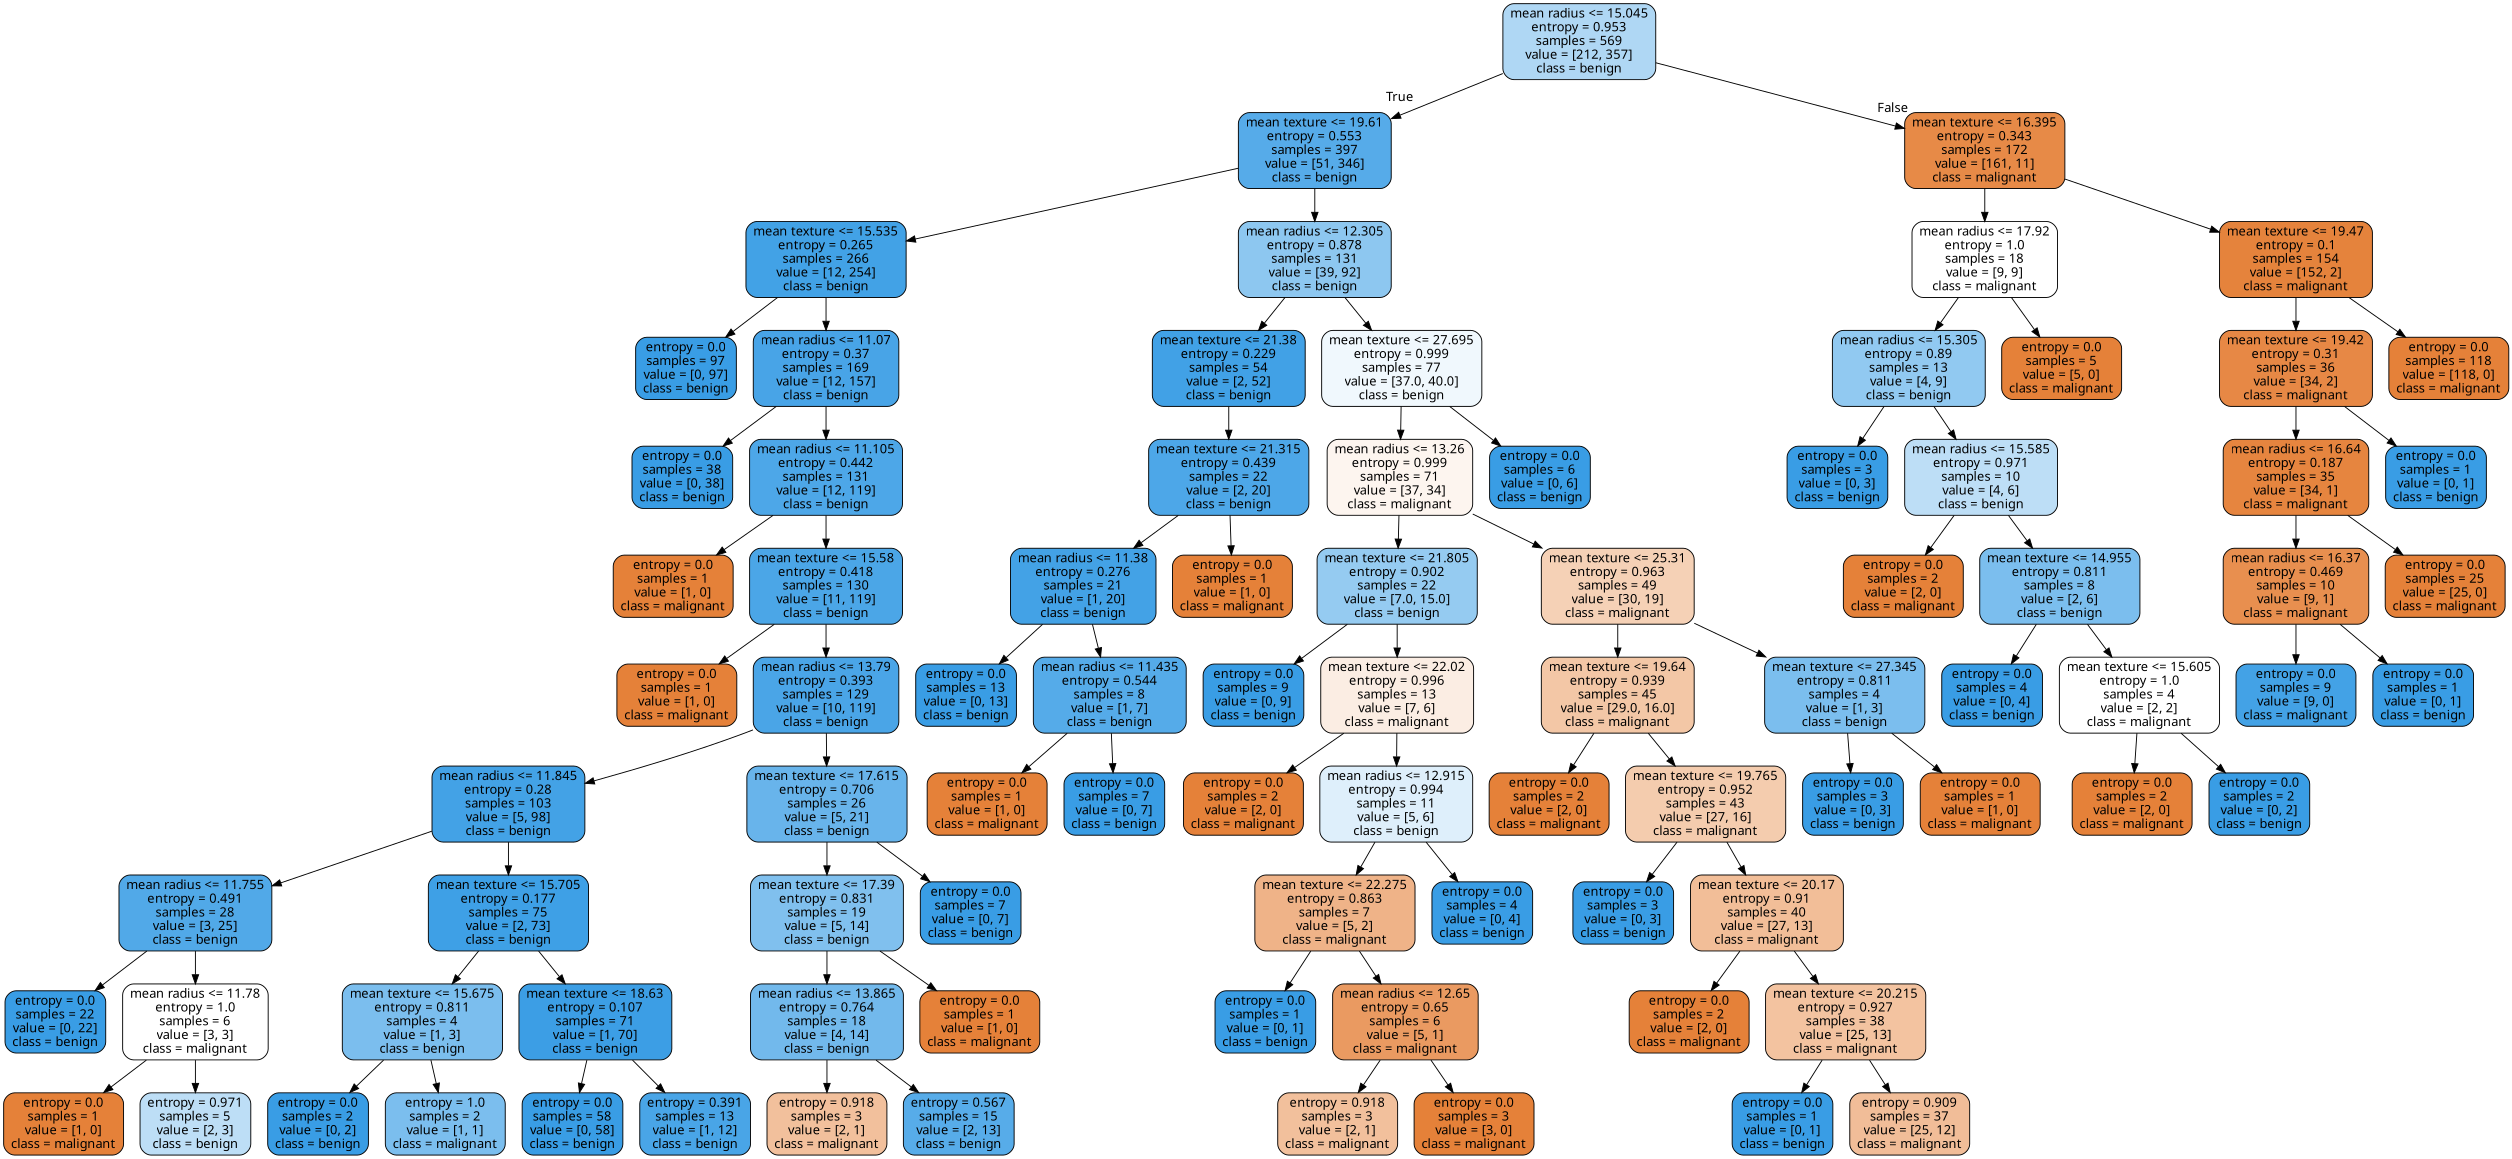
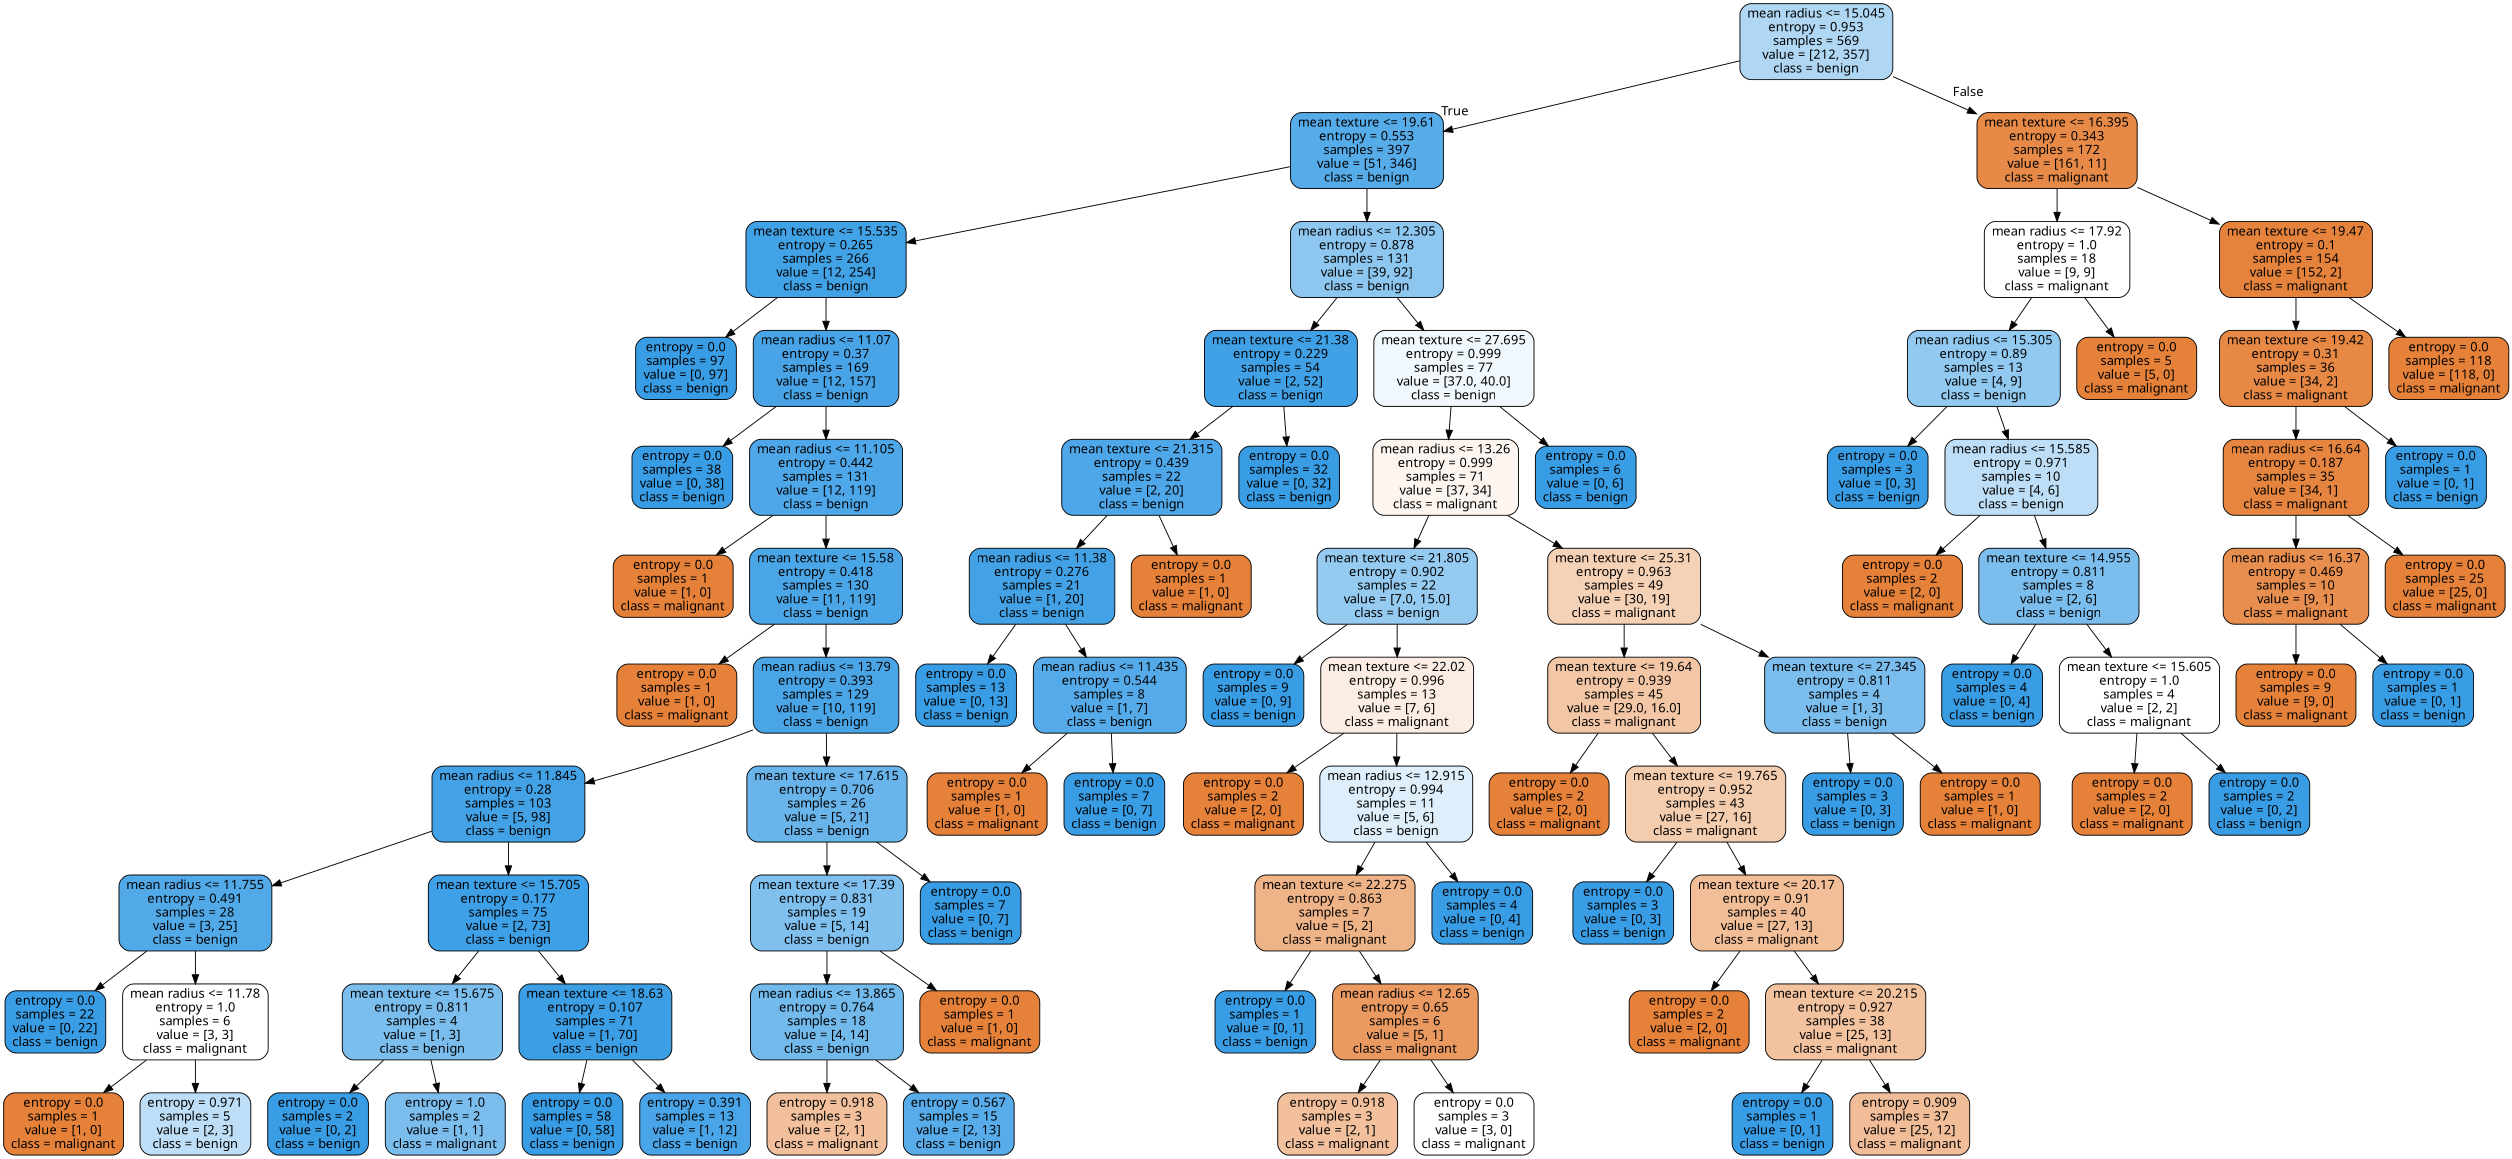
  digraph {
    fontname="Noto Sans"
    node [color=black fillcolor="#399de5" fontname="Noto Sans" shape=box style="filled, rounded"]
    edge [fontname="Noto Sans"]
    n1 [fillcolor="#afd7f4" label="mean radius <= 15.045\nentropy = 0.953\nsamples = 569\nvalue = [212, 357]\nclass = benign"]
    n2 [fillcolor="#56abe9" label="mean texture <= 19.61\nentropy = 0.553\nsamples = 397\nvalue = [51, 346]\nclass = benign"]
    n3 [fillcolor="#e78a47" label="mean texture <= 16.395\nentropy = 0.343\nsamples = 172\nvalue = [161, 11]\nclass = malignant"]
    n4 [fillcolor="#42a2e6" label="mean texture <= 15.535\nentropy = 0.265\nsamples = 266\nvalue = [12, 254]\nclass = benign"]
    n5 [fillcolor="#8dc7f0" label="mean radius <= 12.305\nentropy = 0.878\nsamples = 131\nvalue = [39, 92]\nclass = benign"]
    n6 [fillcolor="#ffffff" label="mean radius <= 17.92\nentropy = 1.0\nsamples = 18\nvalue = [9, 9]\nclass = malignant"]
    n7 [fillcolor="#e5833c" label="mean texture <= 19.47\nentropy = 0.1\nsamples = 154\nvalue = [152, 2]\nclass = malignant"]
    n8 [label="entropy = 0.0\nsamples = 97\nvalue = [0, 97]\nclass = benign"]
    n9 [fillcolor="#48a4e7" label="mean radius <= 11.07\nentropy = 0.37\nsamples = 169\nvalue = [12, 157]\nclass = benign"]
    n10 [fillcolor="#41a1e6" label="mean texture <= 21.38\nentropy = 0.229\nsamples = 54\nvalue = [2, 52]\nclass = benign"]
    n11 [fillcolor="#f0f8fd" label="mean texture <= 27.695\nentropy = 0.999\nsamples = 77\nvalue = [37.0, 40.0]\nclass = benign"]
    n12 [label="entropy = 0.0\nsamples = 38\nvalue = [0, 38]\nclass = benign"]
    n13 [fillcolor="#4da7e8" label="mean radius <= 11.105\nentropy = 0.442\nsamples = 131\nvalue = [12, 119]\nclass = benign"]
    n14 [fillcolor="#e58139" label="entropy = 0.0\nsamples = 1\nvalue = [1, 0]\nclass = malignant"]
    n15 [fillcolor="#4ba6e7" label="mean texture <= 15.58\nentropy = 0.418\nsamples = 130\nvalue = [11, 119]\nclass = benign"]
    n16 [fillcolor="#e58139" label="entropy = 0.0\nsamples = 1\nvalue = [1, 0]\nclass = malignant"]
    n17 [fillcolor="#4aa5e7" label="mean radius <= 13.79\nentropy = 0.393\nsamples = 129\nvalue = [10, 119]\nclass = benign"]
    n18 [fillcolor="#43a2e6" label="mean radius <= 11.845\nentropy = 0.28\nsamples = 103\nvalue = [5, 98]\nclass = benign"]
    n19 [fillcolor="#68b4eb" label="mean texture <= 17.615\nentropy = 0.706\nsamples = 26\nvalue = [5, 21]\nclass = benign"]
    n20 [fillcolor="#51a9e8" label="mean radius <= 11.755\nentropy = 0.491\nsamples = 28\nvalue = [3, 25]\nclass = benign"]
    n21 [fillcolor="#3ea0e6" label="mean texture <= 15.705\nentropy = 0.177\nsamples = 75\nvalue = [2, 73]\nclass = benign"]
    n22 [fillcolor="#80c0ee" label="mean texture <= 17.39\nentropy = 0.831\nsamples = 19\nvalue = [5, 14]\nclass = benign"]
    n23 [label="entropy = 0.0\nsamples = 7\nvalue = [0, 7]\nclass = benign"]
    n24 [label="entropy = 0.0\nsamples = 22\nvalue = [0, 22]\nclass = benign"]
    n25 [fillcolor="#ffffff" label="mean radius <= 11.78\nentropy = 1.0\nsamples = 6\nvalue = [3, 3]\nclass = malignant"]
    n26 [fillcolor="#7bbeee" label="mean texture <= 15.675\nentropy = 0.811\nsamples = 4\nvalue = [1, 3]\nclass = benign"]
    n27 [fillcolor="#3c9ee5" label="mean texture <= 18.63\nentropy = 0.107\nsamples = 71\nvalue = [1, 70]\nclass = benign"]
    n28 [fillcolor="#e58139" label="entropy = 0.0\nsamples = 1\nvalue = [1, 0]\nclass = malignant"]
    n29 [fillcolor="#bddef6" label="entropy = 0.971\nsamples = 5\nvalue = [2, 3]\nclass = benign"]
    n30 [label="entropy = 0.0\nsamples = 2\nvalue = [0, 2]\nclass = benign"]
    n31 [fillcolor="#7bbeee" label="entropy = 1.0\nsamples = 2\nvalue = [1, 1]\nclass = malignant"]
    n32 [label="entropy = 0.0\nsamples = 58\nvalue = [0, 58]\nclass = benign"]
    n33 [fillcolor="#49a5e7" label="entropy = 0.391\nsamples = 13\nvalue = [1, 12]\nclass = benign"]
    n34 [fillcolor="#72b9ec" label="mean radius <= 13.865\nentropy = 0.764\nsamples = 18\nvalue = [4, 14]\nclass = benign"]
    n35 [fillcolor="#e58139" label="entropy = 0.0\nsamples = 1\nvalue = [1, 0]\nclass = malignant"]
    n36 [fillcolor="#f2c09c" label="entropy = 0.918\nsamples = 3\nvalue = [2, 1]\nclass = malignant"]
    n37 [fillcolor="#57ace9" label="entropy = 0.567\nsamples = 15\nvalue = [2, 13]\nclass = benign"]
    n38 [fillcolor="#4da7e8" label="mean texture <= 21.315\nentropy = 0.439\nsamples = 22\nvalue = [2, 20]\nclass = benign"]
+   n39 [label="entropy = 0.0\nsamples = 32\nvalue = [0, 32]\nclass = benign"]
    n40 [fillcolor="#fdf5ef" label="mean radius <= 13.26\nentropy = 0.999\nsamples = 71\nvalue = [37, 34]\nclass = malignant"]
    n41 [label="entropy = 0.0\nsamples = 6\nvalue = [0, 6]\nclass = benign"]
    n42 [fillcolor="#43a2e6" label="mean radius <= 11.38\nentropy = 0.276\nsamples = 21\nvalue = [1, 20]\nclass = benign"]
    n43 [fillcolor="#e58139" label="entropy = 0.0\nsamples = 1\nvalue = [1, 0]\nclass = malignant"]
    n44 [label="entropy = 0.0\nsamples = 13\nvalue = [0, 13]\nclass = benign"]
    n45 [fillcolor="#55abe9" label="mean radius <= 11.435\nentropy = 0.544\nsamples = 8\nvalue = [1, 7]\nclass = benign"]
    n46 [fillcolor="#e58139" label="entropy = 0.0\nsamples = 1\nvalue = [1, 0]\nclass = malignant"]
    n47 [label="entropy = 0.0\nsamples = 7\nvalue = [0, 7]\nclass = benign"]
    n48 [fillcolor="#95cbf1" label="mean texture <= 21.805\nentropy = 0.902\nsamples = 22\nvalue = [7.0, 15.0]\nclass = benign"]
    n49 [fillcolor="#f5d1b6" label="mean texture <= 25.31\nentropy = 0.963\nsamples = 49\nvalue = [30, 19]\nclass = malignant"]
    n50 [label="entropy = 0.0\nsamples = 9\nvalue = [0, 9]\nclass = benign"]
    n51 [fillcolor="#fbede3" label="mean texture <= 22.02\nentropy = 0.996\nsamples = 13\nvalue = [7, 6]\nclass = malignant"]
    n52 [fillcolor="#f3c7a6" label="mean texture <= 19.64\nentropy = 0.939\nsamples = 45\nvalue = [29.0, 16.0]\nclass = malignant"]
    n53 [fillcolor="#7bbeee" label="mean texture <= 27.345\nentropy = 0.811\nsamples = 4\nvalue = [1, 3]\nclass = benign"]
    n54 [fillcolor="#e58139" label="entropy = 0.0\nsamples = 2\nvalue = [2, 0]\nclass = malignant"]
    n55 [fillcolor="#deeffb" label="mean radius <= 12.915\nentropy = 0.994\nsamples = 11\nvalue = [5, 6]\nclass = benign"]
    n56 [fillcolor="#efb388" label="mean texture <= 22.275\nentropy = 0.863\nsamples = 7\nvalue = [5, 2]\nclass = malignant"]
    n57 [label="entropy = 0.0\nsamples = 4\nvalue = [0, 4]\nclass = benign"]
    n58 [label="entropy = 0.0\nsamples = 1\nvalue = [0, 1]\nclass = benign"]
    n59 [fillcolor="#ea9a61" label="mean radius <= 12.65\nentropy = 0.65\nsamples = 6\nvalue = [5, 1]\nclass = malignant"]
    n60 [fillcolor="#f2c09c" label="entropy = 0.918\nsamples = 3\nvalue = [2, 1]\nclass = malignant"]
-   n61 [fillcolor="#e58139" label="entropy = 0.0\nsamples = 3\nvalue = [3, 0]\nclass = malignant"]
+   n61 [fillcolor="#ffffff" label="entropy = 0.0\nsamples = 3\nvalue = [3, 0]\nclass = malignant"]
    n62 [fillcolor="#e58139" label="entropy = 0.0\nsamples = 2\nvalue = [2, 0]\nclass = malignant"]
    n63 [fillcolor="#f4ccae" label="mean texture <= 19.765\nentropy = 0.952\nsamples = 43\nvalue = [27, 16]\nclass = malignant"]
    n64 [label="entropy = 0.0\nsamples = 3\nvalue = [0, 3]\nclass = benign"]
    n65 [fillcolor="#e58139" label="entropy = 0.0\nsamples = 1\nvalue = [1, 0]\nclass = malignant"]
    n66 [label="entropy = 0.0\nsamples = 3\nvalue = [0, 3]\nclass = benign"]
    n67 [fillcolor="#f2be98" label="mean texture <= 20.17\nentropy = 0.91\nsamples = 40\nvalue = [27, 13]\nclass = malignant"]
    n68 [fillcolor="#e58139" label="entropy = 0.0\nsamples = 2\nvalue = [2, 0]\nclass = malignant"]
    n69 [fillcolor="#f3c3a0" label="mean texture <= 20.215\nentropy = 0.927\nsamples = 38\nvalue = [25, 13]\nclass = malignant"]
    n70 [label="entropy = 0.0\nsamples = 1\nvalue = [0, 1]\nclass = benign"]
    n71 [fillcolor="#f1bd98" label="entropy = 0.909\nsamples = 37\nvalue = [25, 12]\nclass = malignant"]
    n72 [fillcolor="#91c9f1" label="mean radius <= 15.305\nentropy = 0.89\nsamples = 13\nvalue = [4, 9]\nclass = benign"]
    n73 [fillcolor="#e58139" label="entropy = 0.0\nsamples = 5\nvalue = [5, 0]\nclass = malignant"]
    n74 [fillcolor="#e78845" label="mean texture <= 19.42\nentropy = 0.31\nsamples = 36\nvalue = [34, 2]\nclass = malignant"]
    n75 [fillcolor="#e58139" label="entropy = 0.0\nsamples = 118\nvalue = [118, 0]\nclass = malignant"]
    n76 [label="entropy = 0.0\nsamples = 3\nvalue = [0, 3]\nclass = benign"]
    n77 [fillcolor="#bddef6" label="mean radius <= 15.585\nentropy = 0.971\nsamples = 10\nvalue = [4, 6]\nclass = benign"]
    n78 [fillcolor="#e58139" label="entropy = 0.0\nsamples = 2\nvalue = [2, 0]\nclass = malignant"]
    n79 [fillcolor="#7bbeee" label="mean texture <= 14.955\nentropy = 0.811\nsamples = 8\nvalue = [2, 6]\nclass = benign"]
    n80 [label="entropy = 0.0\nsamples = 4\nvalue = [0, 4]\nclass = benign"]
    n81 [fillcolor="#ffffff" label="mean texture <= 15.605\nentropy = 1.0\nsamples = 4\nvalue = [2, 2]\nclass = malignant"]
    n82 [fillcolor="#e58139" label="entropy = 0.0\nsamples = 2\nvalue = [2, 0]\nclass = malignant"]
    n83 [label="entropy = 0.0\nsamples = 2\nvalue = [0, 2]\nclass = benign"]
    n84 [fillcolor="#e6853f" label="mean radius <= 16.64\nentropy = 0.187\nsamples = 35\nvalue = [34, 1]\nclass = malignant"]
    n85 [label="entropy = 0.0\nsamples = 1\nvalue = [0, 1]\nclass = benign"]
    n86 [fillcolor="#e88f4f" label="mean radius <= 16.37\nentropy = 0.469\nsamples = 10\nvalue = [9, 1]\nclass = malignant"]
    n87 [fillcolor="#e58139" label="entropy = 0.0\nsamples = 25\nvalue = [25, 0]\nclass = malignant"]
-   n88 [fillcolor="#43a2e6" label="entropy = 0.0\nsamples = 9\nvalue = [9, 0]\nclass = malignant"]
+   n88 [fillcolor="#e58139" label="entropy = 0.0\nsamples = 9\nvalue = [9, 0]\nclass = malignant"]
    n89 [label="entropy = 0.0\nsamples = 1\nvalue = [0, 1]\nclass = benign"]
    n1 -> n2 [headlabel=True labelangle=45 labeldistance=2.5]
    n1 -> n3 [headlabel=False labelangle=-45 labeldistance=2.5]
    n2 -> n4
    n2 -> n5
    n3 -> n6
    n3 -> n7
    n4 -> n8
    n4 -> n9
    n5 -> n10
    n5 -> n11
    n6 -> n72
    n6 -> n73
    n7 -> n74
    n7 -> n75
    n9 -> n12
    n9 -> n13
    n10 -> n38
+   n10 -> n39
    n11 -> n40
    n11 -> n41
    n13 -> n14
    n13 -> n15
    n15 -> n16
    n15 -> n17
    n17 -> n18
    n17 -> n19
    n18 -> n20
    n18 -> n21
    n19 -> n22
    n19 -> n23
    n20 -> n24
    n20 -> n25
    n21 -> n26
    n21 -> n27
    n22 -> n34
    n22 -> n35
    n25 -> n28
    n25 -> n29
    n26 -> n30
    n26 -> n31
    n27 -> n32
    n27 -> n33
    n34 -> n36
    n34 -> n37
    n38 -> n42
    n38 -> n43
    n40 -> n48
    n40 -> n49
    n42 -> n44
    n42 -> n45
    n45 -> n46
    n45 -> n47
    n48 -> n50
    n48 -> n51
    n49 -> n52
    n49 -> n53
    n51 -> n54
    n51 -> n55
    n52 -> n62
    n52 -> n63
    n53 -> n64
    n53 -> n65
    n55 -> n56
    n55 -> n57
    n56 -> n58
    n56 -> n59
    n59 -> n60
    n59 -> n61
    n63 -> n66
    n63 -> n67
    n67 -> n68
    n67 -> n69
    n69 -> n70
    n69 -> n71
    n72 -> n76
    n72 -> n77
    n74 -> n84
    n74 -> n85
    n77 -> n78
    n77 -> n79
    n79 -> n80
    n79 -> n81
    n81 -> n82
    n81 -> n83
    n84 -> n86
    n84 -> n87
    n86 -> n88
    n86 -> n89
  }
